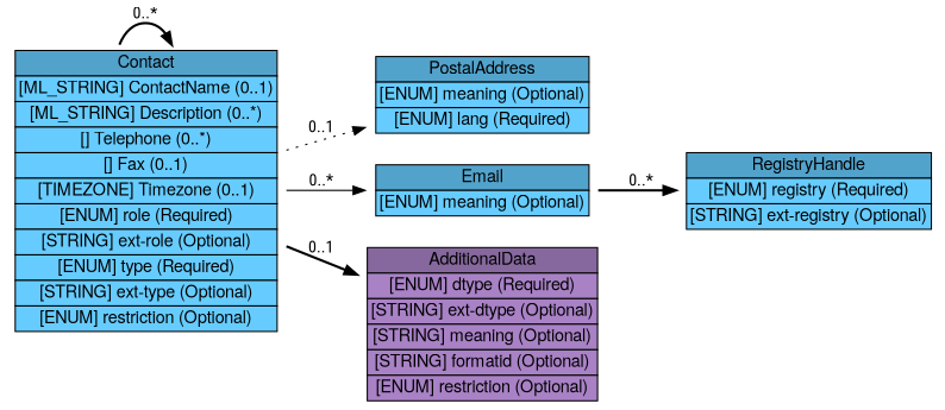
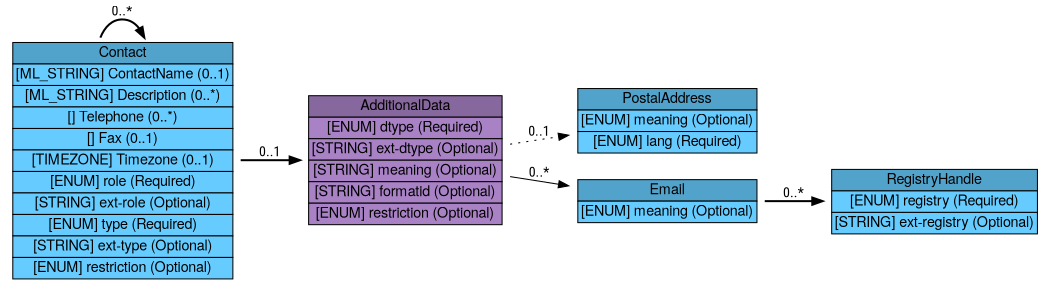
  digraph {
    fontname="Roboto Condensed"
    rankdir=LR
    node [fontname="Roboto Condensed" shape=plaintext]
    edge [fontname="Roboto Condensed" style=bold]
    n1 [height=3.3194 label=<<table BORDER="0" CELLBORDER="1" CELLSPACING="0"> <tr> <td BGCOLOR="#52a3cc" HREF="/idmef_parser/IODEFv1/Contact.html" TITLE="The Contact class describes contact information for organizations and personnel involved in the incident. This class allows for the naming of the involved party, specifying contact information for them, and identifying their role in the incident. "><FONT FACE="Nimbus Sans L">Contact</FONT></td> </tr>" %<tr><td BGCOLOR="#66CCFF"  HREF="/idmef_parser/IODEFv1/Contact.html" TITLE="The name of the contact.  The contact may either be an organization or a person.  The type attribute disambiguates the semantics."><FONT FACE="Nimbus Sans L">[ML_STRING] ContactName (0..1)</FONT></td></tr>%<tr><td BGCOLOR="#66CCFF"  HREF="/idmef_parser/IODEFv1/Contact.html" TITLE="A free-form description of this contact.  In the case of a person, this is often the organizational title of the individual."><FONT FACE="Nimbus Sans L">[ML_STRING] Description (0..*)</FONT></td></tr>%<tr><td BGCOLOR="#66CCFF"  HREF="/idmef_parser/IODEFv1/Contact.html" TITLE="The telephone number of the contact."><FONT FACE="Nimbus Sans L">[] Telephone (0..*)</FONT></td></tr>%<tr><td BGCOLOR="#66CCFF"  HREF="/idmef_parser/IODEFv1/Contact.html" TITLE="The facsimile telephone number of the contact."><FONT FACE="Nimbus Sans L">[] Fax (0..1)</FONT></td></tr>%<tr><td BGCOLOR="#66CCFF"  HREF="/idmef_parser/IODEFv1/Contact.html" TITLE="The timezone in which the contact resides formatted according to Section 2.9."><FONT FACE="Nimbus Sans L">[TIMEZONE] Timezone (0..1)</FONT></td></tr>%<tr><td BGCOLOR="#66CCFF"  HREF="/idmef_parser/IODEFv1/Contact.html" TITLE="Indicates the role the contact fulfills.  This attribute is defined as an enumerated list:"><FONT FACE="Nimbus Sans L">[ENUM] role (Required)</FONT></td></tr>%<tr><td BGCOLOR="#66CCFF"  HREF="/idmef_parser/IODEFv1/Contact.html" TITLE="A means by which to extend the role attribute. See Section 5.1."><FONT FACE="Nimbus Sans L">[STRING] ext-role (Optional)</FONT></td></tr>%<tr><td BGCOLOR="#66CCFF"  HREF="/idmef_parser/IODEFv1/Contact.html" TITLE="Indicates the type of contact being described. This attribute is defined as an enumerated list:"><FONT FACE="Nimbus Sans L">[ENUM] type (Required)</FONT></td></tr>%<tr><td BGCOLOR="#66CCFF"  HREF="/idmef_parser/IODEFv1/Contact.html" TITLE="A means by which to extend the type attribute. See Section 5.1."><FONT FACE="Nimbus Sans L">[STRING] ext-type (Optional)</FONT></td></tr>%<tr><td BGCOLOR="#66CCFF"  HREF="/idmef_parser/IODEFv1/Contact.html" TITLE="This attribute is defined in Section 3.2."><FONT FACE="Nimbus Sans L">[ENUM] restriction (Optional)</FONT></td></tr>%</table>> width=3.1944]
    n2 [height=0.98611 label=<<table BORDER="0" CELLBORDER="1" CELLSPACING="0"> <tr> <td BGCOLOR="#52a3cc" HREF="/idmef_parser/IODEFv1/PostalAddress.html" TITLE="The PostalAddress class specifies a postal address formatted according to the POSTAL data type (Section 2.11). "><FONT FACE="Nimbus Sans L">PostalAddress</FONT></td> </tr>" %<tr><td BGCOLOR="#66CCFF"  HREF="/idmef_parser/IODEFv1/PostalAddress.html" TITLE="A free-form description of the element content."><FONT FACE="Nimbus Sans L">[ENUM] meaning (Optional)</FONT></td></tr>%<tr><td BGCOLOR="#66CCFF"  HREF="/idmef_parser/IODEFv1/PostalAddress.html" TITLE="A valid language code per RFC 4646 [7] constrained by the definition of &quot;xs:language&quot;.  The interpretation of this code is described in Section 6."><FONT FACE="Nimbus Sans L">[ENUM] lang (Required)</FONT></td></tr>%</table>> width=2.6528]
    n3 [height=0.69444 label=<<table BORDER="0" CELLBORDER="1" CELLSPACING="0"> <tr> <td BGCOLOR="#52a3cc" HREF="/idmef_parser/IODEFv1/Email.html" TITLE="The Email class specifies an email address formatted according to EMAIL data type (Section 2.14). "><FONT FACE="Nimbus Sans L">Email</FONT></td> </tr>" %<tr><td BGCOLOR="#66CCFF"  HREF="/idmef_parser/IODEFv1/Email.html" TITLE="A free-form description of the element content (e.g., hours of coverage for a given number)."><FONT FACE="Nimbus Sans L">[ENUM] meaning (Optional)</FONT></td></tr>%</table>> width=2.6528]
    n4 [height=1.8611 label=<<table BORDER="0" CELLBORDER="1" CELLSPACING="0"> <tr> <td BGCOLOR="#87689e" HREF="/idmef_parser/IODEFv1/AdditionalData.html" TITLE="The AdditionalData class serves as an extension mechanism for information not otherwise represented in the data model. For relatively simple information, atomic data types (e.g., integers, strings) are provided with a mechanism to annotate their meaning. The class can also be used to extend the data model (and the associated Schema) to support proprietary extensions by encapsulating entire XML documents conforming to another Schema (e.g., IDMEF). A detailed discussion for extending the data model and the schema can be found in Section 5. "><FONT FACE="Nimbus Sans L">AdditionalData</FONT></td> </tr>" %<tr><td BGCOLOR="#a982c6"  HREF="/idmef_parser/IODEFv1/AdditionalData.html" TITLE="The data type of the element content.  The permitted values for this attribute are shown below.  The default value is &quot;string&quot;."><FONT FACE="Nimbus Sans L">[ENUM] dtype (Required)</FONT></td></tr>%<tr><td BGCOLOR="#a982c6"  HREF="/idmef_parser/IODEFv1/AdditionalData.html" TITLE="A means by which to extend the dtype attribute.  See Section 5.1."><FONT FACE="Nimbus Sans L">[STRING] ext-dtype (Optional)</FONT></td></tr>%<tr><td BGCOLOR="#a982c6"  HREF="/idmef_parser/IODEFv1/AdditionalData.html" TITLE="A free-form description of the element content."><FONT FACE="Nimbus Sans L">[STRING] meaning (Optional)</FONT></td></tr>%<tr><td BGCOLOR="#a982c6"  HREF="/idmef_parser/IODEFv1/AdditionalData.html" TITLE="An identifier referencing the format and semantics of the element content."><FONT FACE="Nimbus Sans L">[STRING] formatid (Optional)</FONT></td></tr>%<tr><td BGCOLOR="#a982c6"  HREF="/idmef_parser/IODEFv1/AdditionalData.html" TITLE="This attribute has been defined in Section 3.2."><FONT FACE="Nimbus Sans L">[ENUM] restriction (Optional)</FONT></td></tr>%</table>> width=2.8194]
    n5 [height=0.98611 label=<<table BORDER="0" CELLBORDER="1" CELLSPACING="0"> <tr> <td BGCOLOR="#52a3cc" HREF="/idmef_parser/IODEFv1/RegistryHandle.html" TITLE="The RegistryHandle class represents a handle into an Internet registry or community-specific database. The handle is specified in the element content and the type attribute specifies the database. "><FONT FACE="Nimbus Sans L">RegistryHandle</FONT></td> </tr>" %<tr><td BGCOLOR="#66CCFF"  HREF="/idmef_parser/IODEFv1/RegistryHandle.html" TITLE="The database to which the handle belongs.  The default value is &#39;local&#39;.  The possible values are:"><FONT FACE="Nimbus Sans L">[ENUM] registry (Required)</FONT></td></tr>%<tr><td BGCOLOR="#66CCFF"  HREF="/idmef_parser/IODEFv1/RegistryHandle.html" TITLE="A means by which to extend the registry attribute.  See Section 5.1."><FONT FACE="Nimbus Sans L">[STRING] ext-registry (Optional)</FONT></td></tr>%</table>> width=2.9861]
    n1 -> n1 [label="0..*"]
-   n1 -> n2 [label="0..1" style=dotted]
-   n1 -> n3 [label="0..*" style=solid]
+   n4 -> n2 [label="0..1" style=dotted]
+   n4 -> n3 [label="0..*" style=solid]
    n1 -> n4 [label="0..1"]
    n3 -> n5 [label="0..*"]
  }
